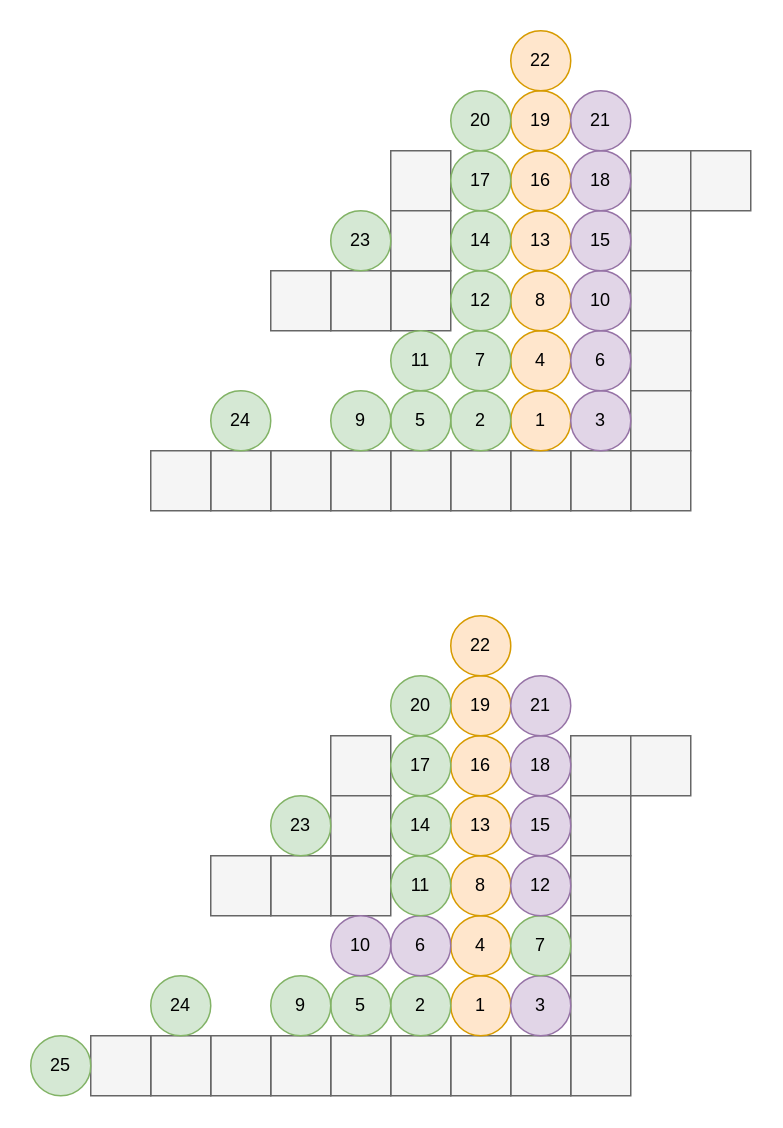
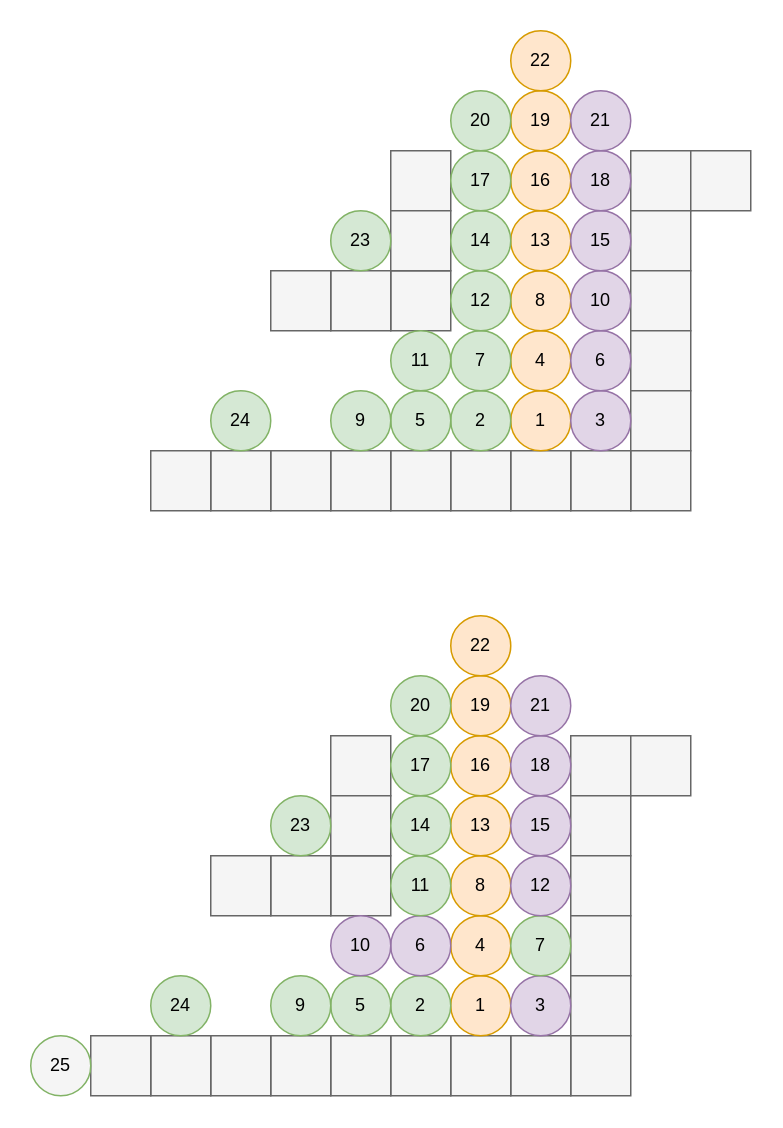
  <mxCell id="0" />
  <mxCell id="1" parent="0" />
  <mxCell id="2" value="" style="rounded=0;whiteSpace=wrap;html=1;fillColor=#f5f5f5;fontColor=#333333;strokeColor=#666666;" vertex="1" parent="1"><mxGeometry x="420" y="100" width="40" height="40" as="geometry" /></mxCell>
  <mxCell id="3" value="" style="rounded=0;whiteSpace=wrap;html=1;fillColor=#f5f5f5;fontColor=#333333;strokeColor=#666666;" vertex="1" parent="1"><mxGeometry x="420" y="140" width="40" height="40" as="geometry" /></mxCell>
  <mxCell id="4" value="" style="rounded=0;whiteSpace=wrap;html=1;fillColor=#f5f5f5;fontColor=#333333;strokeColor=#666666;" vertex="1" parent="1"><mxGeometry x="420" y="180" width="40" height="40" as="geometry" /></mxCell>
  <mxCell id="5" value="" style="rounded=0;whiteSpace=wrap;html=1;fillColor=#f5f5f5;fontColor=#333333;strokeColor=#666666;" vertex="1" parent="1"><mxGeometry x="420" y="220" width="40" height="40" as="geometry" /></mxCell>
  <mxCell id="6" value="" style="rounded=0;whiteSpace=wrap;html=1;fillColor=#f5f5f5;fontColor=#333333;strokeColor=#666666;" vertex="1" parent="1"><mxGeometry x="420" y="260" width="40" height="40" as="geometry" /></mxCell>
  <mxCell id="7" value="" style="rounded=0;whiteSpace=wrap;html=1;fillColor=#f5f5f5;fontColor=#333333;strokeColor=#666666;" vertex="1" parent="1"><mxGeometry x="420" y="300" width="40" height="40" as="geometry" /></mxCell>
  <mxCell id="8" value="" style="rounded=0;whiteSpace=wrap;html=1;fillColor=#f5f5f5;fontColor=#333333;strokeColor=#666666;" vertex="1" parent="1"><mxGeometry x="380" y="300" width="40" height="40" as="geometry" /></mxCell>
  <mxCell id="9" value="" style="rounded=0;whiteSpace=wrap;html=1;fillColor=#f5f5f5;fontColor=#333333;strokeColor=#666666;" vertex="1" parent="1"><mxGeometry x="460" y="100" width="40" height="40" as="geometry" /></mxCell>
  <mxCell id="10" value="" style="rounded=0;whiteSpace=wrap;html=1;fillColor=#f5f5f5;fontColor=#333333;strokeColor=#666666;" vertex="1" parent="1"><mxGeometry x="260" y="100" width="40" height="40" as="geometry" /></mxCell>
  <mxCell id="11" value="" style="rounded=0;whiteSpace=wrap;html=1;fillColor=#f5f5f5;fontColor=#333333;strokeColor=#666666;" vertex="1" parent="1"><mxGeometry x="260" y="180" width="40" height="40" as="geometry" /></mxCell>
  <mxCell id="12" value="" style="rounded=0;whiteSpace=wrap;html=1;fillColor=#f5f5f5;fontColor=#333333;strokeColor=#666666;" vertex="1" parent="1"><mxGeometry x="260" y="140" width="40" height="40" as="geometry" /></mxCell>
  <mxCell id="13" value="" style="rounded=0;whiteSpace=wrap;html=1;fillColor=#f5f5f5;fontColor=#333333;strokeColor=#666666;" vertex="1" parent="1"><mxGeometry x="220" y="180" width="40" height="40" as="geometry" /></mxCell>
  <mxCell id="14" value="" style="rounded=0;whiteSpace=wrap;html=1;fillColor=#f5f5f5;fontColor=#333333;strokeColor=#666666;" vertex="1" parent="1"><mxGeometry x="180" y="180" width="40" height="40" as="geometry" /></mxCell>
  <mxCell id="15" value="" style="rounded=0;whiteSpace=wrap;html=1;fillColor=#f5f5f5;fontColor=#333333;strokeColor=#666666;" vertex="1" parent="1"><mxGeometry x="340" y="300" width="40" height="40" as="geometry" /></mxCell>
  <mxCell id="16" value="" style="rounded=0;whiteSpace=wrap;html=1;fillColor=#f5f5f5;fontColor=#333333;strokeColor=#666666;" vertex="1" parent="1"><mxGeometry x="300" y="300" width="40" height="40" as="geometry" /></mxCell>
  <mxCell id="17" value="" style="rounded=0;whiteSpace=wrap;html=1;fillColor=#f5f5f5;fontColor=#333333;strokeColor=#666666;" vertex="1" parent="1"><mxGeometry x="260" y="300" width="40" height="40" as="geometry" /></mxCell>
  <mxCell id="18" value="" style="rounded=0;whiteSpace=wrap;html=1;fillColor=#f5f5f5;fontColor=#333333;strokeColor=#666666;" vertex="1" parent="1"><mxGeometry x="220" y="300" width="40" height="40" as="geometry" /></mxCell>
  <mxCell id="19" value="" style="rounded=0;whiteSpace=wrap;html=1;fillColor=#f5f5f5;fontColor=#333333;strokeColor=#666666;" vertex="1" parent="1"><mxGeometry x="180" y="300" width="40" height="40" as="geometry" /></mxCell>
  <mxCell id="20" value="" style="rounded=0;whiteSpace=wrap;html=1;fillColor=#f5f5f5;fontColor=#333333;strokeColor=#666666;" vertex="1" parent="1"><mxGeometry x="140" y="300" width="40" height="40" as="geometry" /></mxCell>
  <mxCell id="21" value="" style="rounded=0;whiteSpace=wrap;html=1;fillColor=#f5f5f5;fontColor=#333333;strokeColor=#666666;" vertex="1" parent="1"><mxGeometry x="100" y="300" width="40" height="40" as="geometry" /></mxCell>
  <mxCell id="22" value="1" style="ellipse;whiteSpace=wrap;html=1;aspect=fixed;fillColor=#ffe6cc;strokeColor=#d79b00;" vertex="1" parent="1"><mxGeometry x="340" y="260" width="40" height="40" as="geometry" /></mxCell>
  <mxCell id="23" value="2" style="ellipse;whiteSpace=wrap;html=1;aspect=fixed;fillColor=#d5e8d4;strokeColor=#82b366;" vertex="1" parent="1"><mxGeometry x="300" y="260" width="40" height="40" as="geometry" /></mxCell>
  <mxCell id="24" value="3" style="ellipse;whiteSpace=wrap;html=1;aspect=fixed;fillColor=#e1d5e7;strokeColor=#9673a6;" vertex="1" parent="1"><mxGeometry x="380" y="260" width="40" height="40" as="geometry" /></mxCell>
  <mxCell id="25" value="4" style="ellipse;whiteSpace=wrap;html=1;aspect=fixed;fillColor=#ffe6cc;strokeColor=#d79b00;" vertex="1" parent="1"><mxGeometry x="340" y="220" width="40" height="40" as="geometry" /></mxCell>
  <mxCell id="26" value="5" style="ellipse;whiteSpace=wrap;html=1;aspect=fixed;fillColor=#d5e8d4;strokeColor=#82b366;" vertex="1" parent="1"><mxGeometry x="260" y="260" width="40" height="40" as="geometry" /></mxCell>
  <mxCell id="27" value="6" style="ellipse;whiteSpace=wrap;html=1;aspect=fixed;fillColor=#e1d5e7;strokeColor=#9673a6;" vertex="1" parent="1"><mxGeometry x="380" y="220" width="40" height="40" as="geometry" /></mxCell>
  <mxCell id="28" value="7" style="ellipse;whiteSpace=wrap;html=1;aspect=fixed;fillColor=#d5e8d4;strokeColor=#82b366;" vertex="1" parent="1"><mxGeometry x="300" y="220" width="40" height="40" as="geometry" /></mxCell>
  <mxCell id="29" value="8" style="ellipse;whiteSpace=wrap;html=1;aspect=fixed;fillColor=#ffe6cc;strokeColor=#d79b00;" vertex="1" parent="1"><mxGeometry x="340" y="180" width="40" height="40" as="geometry" /></mxCell>
  <mxCell id="30" value="9" style="ellipse;whiteSpace=wrap;html=1;aspect=fixed;fillColor=#d5e8d4;strokeColor=#82b366;" vertex="1" parent="1"><mxGeometry x="220" y="260" width="40" height="40" as="geometry" /></mxCell>
  <mxCell id="31" value="10" style="ellipse;whiteSpace=wrap;html=1;aspect=fixed;fillColor=#e1d5e7;strokeColor=#9673a6;" vertex="1" parent="1"><mxGeometry x="380" y="180" width="40" height="40" as="geometry" /></mxCell>
  <mxCell id="32" value="11" style="ellipse;whiteSpace=wrap;html=1;aspect=fixed;fillColor=#d5e8d4;strokeColor=#82b366;" vertex="1" parent="1"><mxGeometry x="260" y="220" width="40" height="40" as="geometry" /></mxCell>
  <mxCell id="33" value="12" style="ellipse;whiteSpace=wrap;html=1;aspect=fixed;fillColor=#d5e8d4;strokeColor=#82b366;" vertex="1" parent="1"><mxGeometry x="300" y="180" width="40" height="40" as="geometry" /></mxCell>
  <mxCell id="34" value="13" style="ellipse;whiteSpace=wrap;html=1;aspect=fixed;fillColor=#ffe6cc;strokeColor=#d79b00;" vertex="1" parent="1"><mxGeometry x="340" y="140" width="40" height="40" as="geometry" /></mxCell>
  <mxCell id="35" value="14" style="ellipse;whiteSpace=wrap;html=1;aspect=fixed;fillColor=#d5e8d4;strokeColor=#82b366;" vertex="1" parent="1"><mxGeometry x="300" y="140" width="40" height="40" as="geometry" /></mxCell>
  <mxCell id="36" value="15" style="ellipse;whiteSpace=wrap;html=1;aspect=fixed;fillColor=#e1d5e7;strokeColor=#9673a6;" vertex="1" parent="1"><mxGeometry x="380" y="140" width="40" height="40" as="geometry" /></mxCell>
  <mxCell id="37" value="16" style="ellipse;whiteSpace=wrap;html=1;aspect=fixed;fillColor=#ffe6cc;strokeColor=#d79b00;" vertex="1" parent="1"><mxGeometry x="340" y="100" width="40" height="40" as="geometry" /></mxCell>
  <mxCell id="38" value="17" style="ellipse;whiteSpace=wrap;html=1;aspect=fixed;fillColor=#d5e8d4;strokeColor=#82b366;" vertex="1" parent="1"><mxGeometry x="300" y="100" width="40" height="40" as="geometry" /></mxCell>
  <mxCell id="39" value="18" style="ellipse;whiteSpace=wrap;html=1;aspect=fixed;fillColor=#e1d5e7;strokeColor=#9673a6;" vertex="1" parent="1"><mxGeometry x="380" y="100" width="40" height="40" as="geometry" /></mxCell>
  <mxCell id="40" value="19" style="ellipse;whiteSpace=wrap;html=1;aspect=fixed;fillColor=#ffe6cc;strokeColor=#d79b00;" vertex="1" parent="1"><mxGeometry x="340" y="60" width="40" height="40" as="geometry" /></mxCell>
  <mxCell id="41" value="20" style="ellipse;whiteSpace=wrap;html=1;aspect=fixed;fillColor=#d5e8d4;strokeColor=#82b366;" vertex="1" parent="1"><mxGeometry x="300" y="60" width="40" height="40" as="geometry" /></mxCell>
  <mxCell id="42" value="21" style="ellipse;whiteSpace=wrap;html=1;aspect=fixed;fillColor=#e1d5e7;strokeColor=#9673a6;" vertex="1" parent="1"><mxGeometry x="380" y="60" width="40" height="40" as="geometry" /></mxCell>
  <mxCell id="43" value="22" style="ellipse;whiteSpace=wrap;html=1;aspect=fixed;fillColor=#ffe6cc;strokeColor=#d79b00;" vertex="1" parent="1"><mxGeometry x="340" y="20" width="40" height="40" as="geometry" /></mxCell>
  <mxCell id="44" value="23" style="ellipse;whiteSpace=wrap;html=1;aspect=fixed;fillColor=#d5e8d4;strokeColor=#82b366;" vertex="1" parent="1"><mxGeometry x="220" y="140" width="40" height="40" as="geometry" /></mxCell>
  <mxCell id="45" value="24" style="ellipse;whiteSpace=wrap;html=1;aspect=fixed;fillColor=#d5e8d4;strokeColor=#82b366;" vertex="1" parent="1"><mxGeometry x="140" y="260" width="40" height="40" as="geometry" /></mxCell>
  <mxCell id="46" value="" style="rounded=0;whiteSpace=wrap;html=1;fillColor=#f5f5f5;fontColor=#333333;strokeColor=#666666;" vertex="1" parent="1"><mxGeometry x="380" y="490" width="40" height="40" as="geometry" /></mxCell>
  <mxCell id="47" value="" style="rounded=0;whiteSpace=wrap;html=1;fillColor=#f5f5f5;fontColor=#333333;strokeColor=#666666;" vertex="1" parent="1"><mxGeometry x="380" y="530" width="40" height="40" as="geometry" /></mxCell>
  <mxCell id="48" value="" style="rounded=0;whiteSpace=wrap;html=1;fillColor=#f5f5f5;fontColor=#333333;strokeColor=#666666;" vertex="1" parent="1"><mxGeometry x="380" y="570" width="40" height="40" as="geometry" /></mxCell>
  <mxCell id="49" value="" style="rounded=0;whiteSpace=wrap;html=1;fillColor=#f5f5f5;fontColor=#333333;strokeColor=#666666;" vertex="1" parent="1"><mxGeometry x="380" y="610" width="40" height="40" as="geometry" /></mxCell>
  <mxCell id="50" value="" style="rounded=0;whiteSpace=wrap;html=1;fillColor=#f5f5f5;fontColor=#333333;strokeColor=#666666;" vertex="1" parent="1"><mxGeometry x="380" y="650" width="40" height="40" as="geometry" /></mxCell>
  <mxCell id="51" value="" style="rounded=0;whiteSpace=wrap;html=1;fillColor=#f5f5f5;fontColor=#333333;strokeColor=#666666;" vertex="1" parent="1"><mxGeometry x="380" y="690" width="40" height="40" as="geometry" /></mxCell>
  <mxCell id="52" value="" style="rounded=0;whiteSpace=wrap;html=1;fillColor=#f5f5f5;fontColor=#333333;strokeColor=#666666;" vertex="1" parent="1"><mxGeometry x="340" y="690" width="40" height="40" as="geometry" /></mxCell>
  <mxCell id="53" value="" style="rounded=0;whiteSpace=wrap;html=1;fillColor=#f5f5f5;fontColor=#333333;strokeColor=#666666;" vertex="1" parent="1"><mxGeometry x="420" y="490" width="40" height="40" as="geometry" /></mxCell>
  <mxCell id="54" value="" style="rounded=0;whiteSpace=wrap;html=1;fillColor=#f5f5f5;fontColor=#333333;strokeColor=#666666;" vertex="1" parent="1"><mxGeometry x="220" y="490" width="40" height="40" as="geometry" /></mxCell>
  <mxCell id="55" value="" style="rounded=0;whiteSpace=wrap;html=1;fillColor=#f5f5f5;fontColor=#333333;strokeColor=#666666;" vertex="1" parent="1"><mxGeometry x="220" y="570" width="40" height="40" as="geometry" /></mxCell>
  <mxCell id="56" value="" style="rounded=0;whiteSpace=wrap;html=1;fillColor=#f5f5f5;fontColor=#333333;strokeColor=#666666;" vertex="1" parent="1"><mxGeometry x="220" y="530" width="40" height="40" as="geometry" /></mxCell>
  <mxCell id="57" value="" style="rounded=0;whiteSpace=wrap;html=1;fillColor=#f5f5f5;fontColor=#333333;strokeColor=#666666;" vertex="1" parent="1"><mxGeometry x="180" y="570" width="40" height="40" as="geometry" /></mxCell>
  <mxCell id="58" value="" style="rounded=0;whiteSpace=wrap;html=1;fillColor=#f5f5f5;fontColor=#333333;strokeColor=#666666;" vertex="1" parent="1"><mxGeometry x="140" y="570" width="40" height="40" as="geometry" /></mxCell>
  <mxCell id="59" value="" style="rounded=0;whiteSpace=wrap;html=1;fillColor=#f5f5f5;fontColor=#333333;strokeColor=#666666;" vertex="1" parent="1"><mxGeometry x="300" y="690" width="40" height="40" as="geometry" /></mxCell>
  <mxCell id="60" value="" style="rounded=0;whiteSpace=wrap;html=1;fillColor=#f5f5f5;fontColor=#333333;strokeColor=#666666;" vertex="1" parent="1"><mxGeometry x="260" y="690" width="40" height="40" as="geometry" /></mxCell>
  <mxCell id="61" value="" style="rounded=0;whiteSpace=wrap;html=1;fillColor=#f5f5f5;fontColor=#333333;strokeColor=#666666;" vertex="1" parent="1"><mxGeometry x="220" y="690" width="40" height="40" as="geometry" /></mxCell>
  <mxCell id="62" value="" style="rounded=0;whiteSpace=wrap;html=1;fillColor=#f5f5f5;fontColor=#333333;strokeColor=#666666;" vertex="1" parent="1"><mxGeometry x="180" y="690" width="40" height="40" as="geometry" /></mxCell>
  <mxCell id="63" value="" style="rounded=0;whiteSpace=wrap;html=1;fillColor=#f5f5f5;fontColor=#333333;strokeColor=#666666;" vertex="1" parent="1"><mxGeometry x="140" y="690" width="40" height="40" as="geometry" /></mxCell>
  <mxCell id="64" value="" style="rounded=0;whiteSpace=wrap;html=1;fillColor=#f5f5f5;fontColor=#333333;strokeColor=#666666;" vertex="1" parent="1"><mxGeometry x="100" y="690" width="40" height="40" as="geometry" /></mxCell>
  <mxCell id="65" value="" style="rounded=0;whiteSpace=wrap;html=1;fillColor=#f5f5f5;fontColor=#333333;strokeColor=#666666;" vertex="1" parent="1"><mxGeometry x="60" y="690" width="40" height="40" as="geometry" /></mxCell>
  <mxCell id="66" value="1" style="ellipse;whiteSpace=wrap;html=1;aspect=fixed;fillColor=#ffe6cc;strokeColor=#d79b00;" vertex="1" parent="1"><mxGeometry x="300" y="650" width="40" height="40" as="geometry" /></mxCell>
  <mxCell id="67" value="2" style="ellipse;whiteSpace=wrap;html=1;aspect=fixed;fillColor=#d5e8d4;strokeColor=#82b366;" vertex="1" parent="1"><mxGeometry x="260" y="650" width="40" height="40" as="geometry" /></mxCell>
  <mxCell id="68" value="3" style="ellipse;whiteSpace=wrap;html=1;aspect=fixed;fillColor=#e1d5e7;strokeColor=#9673a6;" vertex="1" parent="1"><mxGeometry x="340" y="650" width="40" height="40" as="geometry" /></mxCell>
  <mxCell id="69" value="4" style="ellipse;whiteSpace=wrap;html=1;aspect=fixed;fillColor=#ffe6cc;strokeColor=#d79b00;" vertex="1" parent="1"><mxGeometry x="300" y="610" width="40" height="40" as="geometry" /></mxCell>
  <mxCell id="70" value="5" style="ellipse;whiteSpace=wrap;html=1;aspect=fixed;fillColor=#d5e8d4;strokeColor=#82b366;" vertex="1" parent="1"><mxGeometry x="220" y="650" width="40" height="40" as="geometry" /></mxCell>
  <mxCell id="71" value="6" style="ellipse;whiteSpace=wrap;html=1;aspect=fixed;fillColor=#e1d5e7;strokeColor=#9673a6;" vertex="1" parent="1"><mxGeometry x="260" y="610" width="40" height="40" as="geometry" /></mxCell>
  <mxCell id="72" value="7" style="ellipse;whiteSpace=wrap;html=1;aspect=fixed;fillColor=#d5e8d4;strokeColor=#82b366;" vertex="1" parent="1"><mxGeometry x="340" y="610" width="40" height="40" as="geometry" /></mxCell>
  <mxCell id="73" value="8" style="ellipse;whiteSpace=wrap;html=1;aspect=fixed;fillColor=#ffe6cc;strokeColor=#d79b00;" vertex="1" parent="1"><mxGeometry x="300" y="570" width="40" height="40" as="geometry" /></mxCell>
  <mxCell id="74" value="9" style="ellipse;whiteSpace=wrap;html=1;aspect=fixed;fillColor=#d5e8d4;strokeColor=#82b366;" vertex="1" parent="1"><mxGeometry x="180" y="650" width="40" height="40" as="geometry" /></mxCell>
  <mxCell id="75" value="10" style="ellipse;whiteSpace=wrap;html=1;aspect=fixed;fillColor=#e1d5e7;strokeColor=#9673a6;" vertex="1" parent="1"><mxGeometry x="220" y="610" width="40" height="40" as="geometry" /></mxCell>
  <mxCell id="76" value="11" style="ellipse;whiteSpace=wrap;html=1;aspect=fixed;fillColor=#d5e8d4;strokeColor=#82b366;" vertex="1" parent="1"><mxGeometry x="260" y="570" width="40" height="40" as="geometry" /></mxCell>
  <mxCell id="77" value="12" style="ellipse;whiteSpace=wrap;html=1;aspect=fixed;fillColor=#e1d5e7;strokeColor=#9673a6;" vertex="1" parent="1"><mxGeometry x="340" y="570" width="40" height="40" as="geometry" /></mxCell>
  <mxCell id="78" value="13" style="ellipse;whiteSpace=wrap;html=1;aspect=fixed;fillColor=#ffe6cc;strokeColor=#d79b00;" vertex="1" parent="1"><mxGeometry x="300" y="530" width="40" height="40" as="geometry" /></mxCell>
  <mxCell id="79" value="14" style="ellipse;whiteSpace=wrap;html=1;aspect=fixed;fillColor=#d5e8d4;strokeColor=#82b366;" vertex="1" parent="1"><mxGeometry x="260" y="530" width="40" height="40" as="geometry" /></mxCell>
  <mxCell id="80" value="15" style="ellipse;whiteSpace=wrap;html=1;aspect=fixed;fillColor=#e1d5e7;strokeColor=#9673a6;" vertex="1" parent="1"><mxGeometry x="340" y="530" width="40" height="40" as="geometry" /></mxCell>
  <mxCell id="81" value="16" style="ellipse;whiteSpace=wrap;html=1;aspect=fixed;fillColor=#ffe6cc;strokeColor=#d79b00;" vertex="1" parent="1"><mxGeometry x="300" y="490" width="40" height="40" as="geometry" /></mxCell>
  <mxCell id="82" value="17" style="ellipse;whiteSpace=wrap;html=1;aspect=fixed;fillColor=#d5e8d4;strokeColor=#82b366;" vertex="1" parent="1"><mxGeometry x="260" y="490" width="40" height="40" as="geometry" /></mxCell>
  <mxCell id="83" value="18" style="ellipse;whiteSpace=wrap;html=1;aspect=fixed;fillColor=#e1d5e7;strokeColor=#9673a6;" vertex="1" parent="1"><mxGeometry x="340" y="490" width="40" height="40" as="geometry" /></mxCell>
  <mxCell id="84" value="19" style="ellipse;whiteSpace=wrap;html=1;aspect=fixed;fillColor=#ffe6cc;strokeColor=#d79b00;" vertex="1" parent="1"><mxGeometry x="300" y="450" width="40" height="40" as="geometry" /></mxCell>
  <mxCell id="85" value="20" style="ellipse;whiteSpace=wrap;html=1;aspect=fixed;fillColor=#d5e8d4;strokeColor=#82b366;" vertex="1" parent="1"><mxGeometry x="260" y="450" width="40" height="40" as="geometry" /></mxCell>
  <mxCell id="86" value="21" style="ellipse;whiteSpace=wrap;html=1;aspect=fixed;fillColor=#e1d5e7;strokeColor=#9673a6;" vertex="1" parent="1"><mxGeometry x="340" y="450" width="40" height="40" as="geometry" /></mxCell>
  <mxCell id="87" value="22" style="ellipse;whiteSpace=wrap;html=1;aspect=fixed;fillColor=#ffe6cc;strokeColor=#d79b00;" vertex="1" parent="1"><mxGeometry x="300" y="410" width="40" height="40" as="geometry" /></mxCell>
  <mxCell id="88" value="23" style="ellipse;whiteSpace=wrap;html=1;aspect=fixed;fillColor=#d5e8d4;strokeColor=#82b366;" vertex="1" parent="1"><mxGeometry x="180" y="530" width="40" height="40" as="geometry" /></mxCell>
  <mxCell id="89" value="24" style="ellipse;whiteSpace=wrap;html=1;aspect=fixed;fillColor=#d5e8d4;strokeColor=#82b366;direction=south;" vertex="1" parent="1"><mxGeometry x="100" y="650" width="40" height="40" as="geometry" /></mxCell>
- <mxCell id="90" value="25" style="ellipse;whiteSpace=wrap;html=1;aspect=fixed;fillColor=#d5e8d4;strokeColor=#82b366;direction=south;" vertex="1" parent="1"><mxGeometry x="20" y="690" width="40" height="40" as="geometry" /></mxCell>
+ <mxCell id="90" value="25" style="ellipse;whiteSpace=wrap;html=1;aspect=fixed;fillColor=#f5f5f5;strokeColor=#82b366;direction=south;" vertex="1" parent="1"><mxGeometry x="20" y="690" width="40" height="40" as="geometry" /></mxCell>
